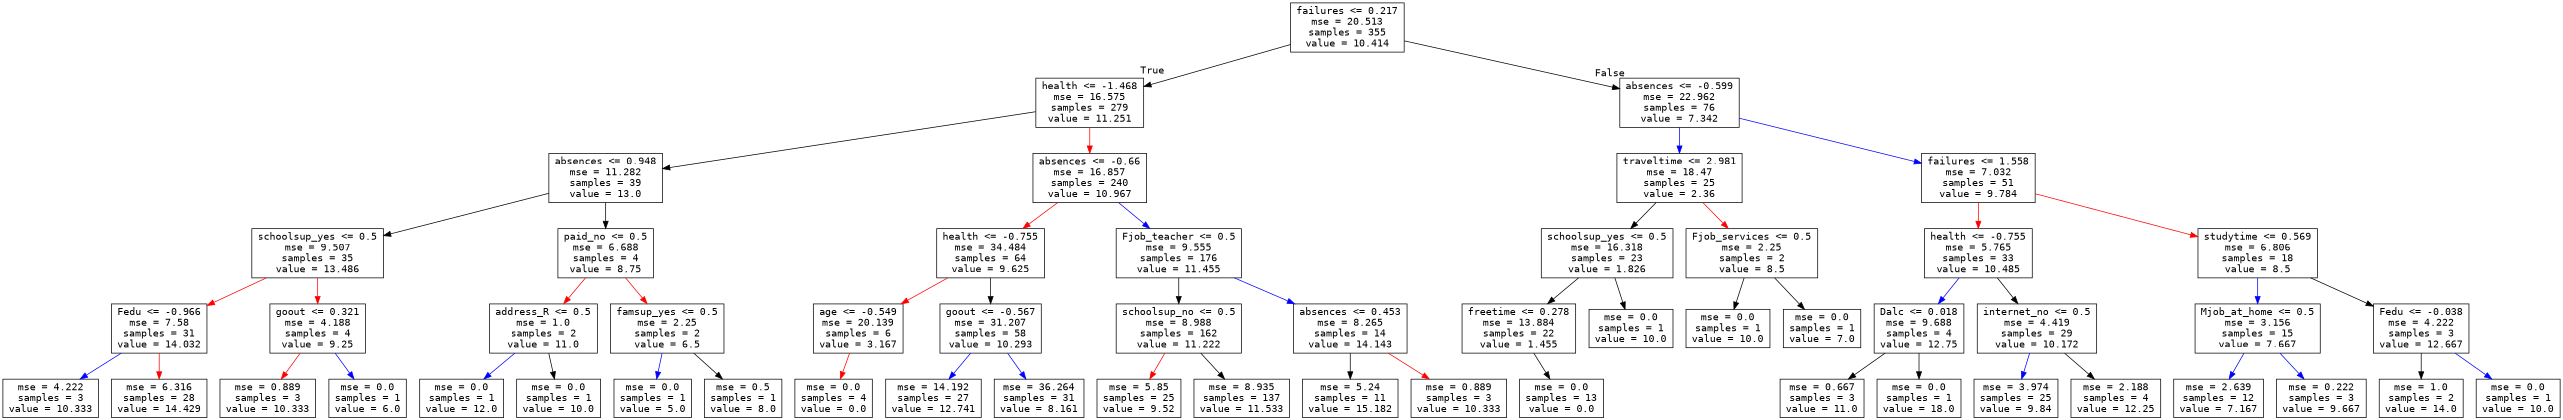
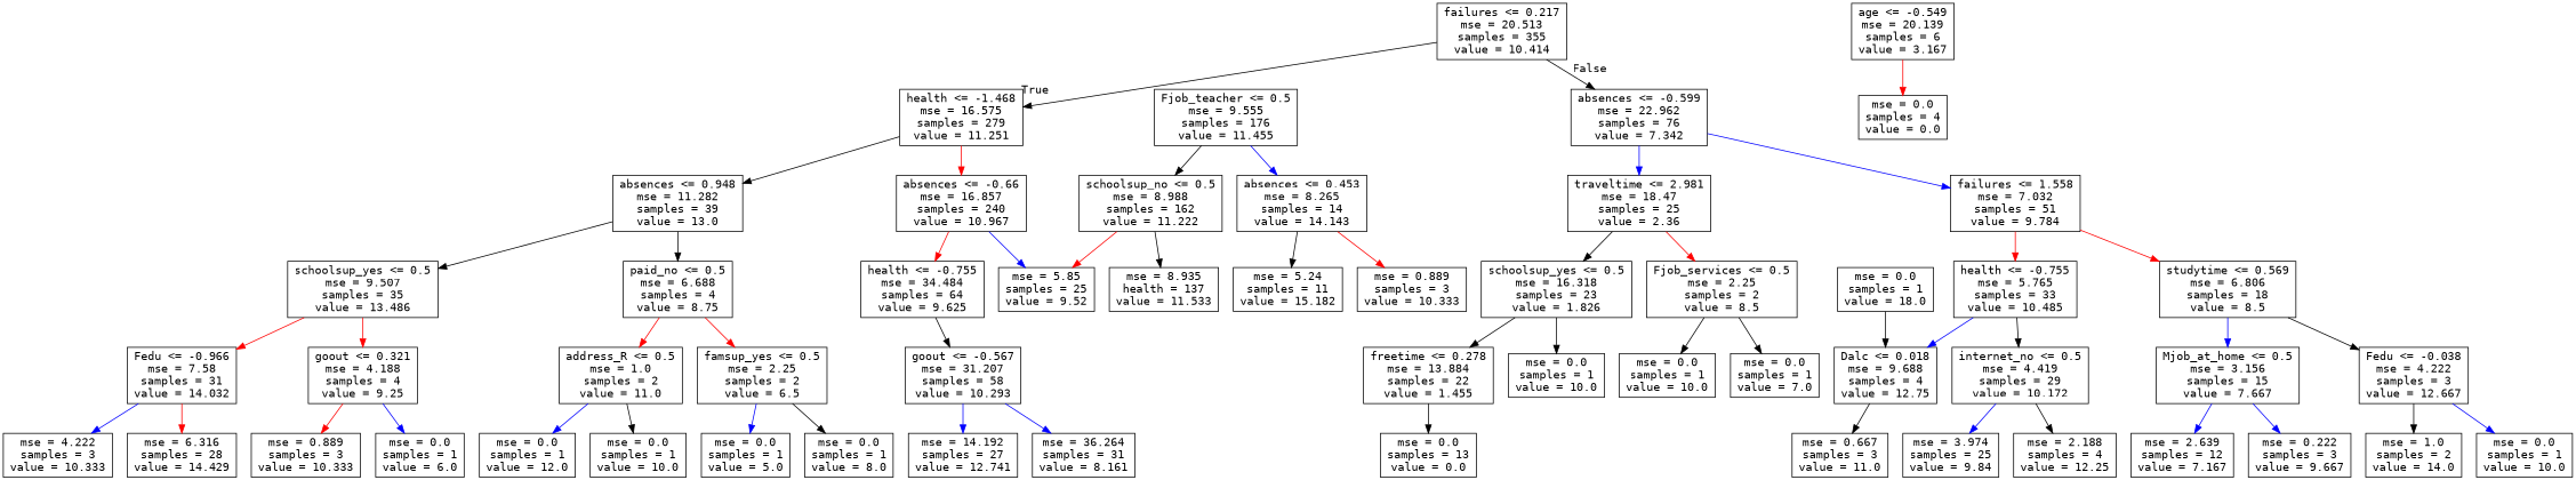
  digraph {
    fontname="DejaVu Sans Mono"
    node [fontname="DejaVu Sans Mono" shape=box]
    edge [color=black fontname="DejaVu Sans Mono"]
    n1 [label="failures <= 0.217\nmse = 20.513\nsamples = 355\nvalue = 10.414"]
    n2 [label="health <= -1.468\nmse = 16.575\nsamples = 279\nvalue = 11.251"]
    n3 [label="absences <= -0.599\nmse = 22.962\nsamples = 76\nvalue = 7.342"]
    n4 [label="absences <= 0.948\nmse = 11.282\nsamples = 39\nvalue = 13.0"]
    n5 [label="absences <= -0.66\nmse = 16.857\nsamples = 240\nvalue = 10.967"]
    n6 [label="traveltime <= 2.981\nmse = 18.47\nsamples = 25\nvalue = 2.36"]
    n7 [label="failures <= 1.558\nmse = 7.032\nsamples = 51\nvalue = 9.784"]
    n8 [label="schoolsup_yes <= 0.5\nmse = 9.507\nsamples = 35\nvalue = 13.486"]
    n9 [label="paid_no <= 0.5\nmse = 6.688\nsamples = 4\nvalue = 8.75"]
    n10 [label="health <= -0.755\nmse = 34.484\nsamples = 64\nvalue = 9.625"]
    n11 [label="Fjob_teacher <= 0.5\nmse = 9.555\nsamples = 176\nvalue = 11.455"]
    n12 [label="Fedu <= -0.966\nmse = 7.58\nsamples = 31\nvalue = 14.032"]
    n13 [label="goout <= 0.321\nmse = 4.188\nsamples = 4\nvalue = 9.25"]
    n14 [label="address_R <= 0.5\nmse = 1.0\nsamples = 2\nvalue = 11.0"]
    n15 [label="famsup_yes <= 0.5\nmse = 2.25\nsamples = 2\nvalue = 6.5"]
    n16 [label="mse = 4.222\nsamples = 3\nvalue = 10.333"]
    n17 [label="mse = 6.316\nsamples = 28\nvalue = 14.429"]
    n18 [label="mse = 0.889\nsamples = 3\nvalue = 10.333"]
    n19 [label="mse = 0.0\nsamples = 1\nvalue = 6.0"]
    n20 [label="mse = 0.0\nsamples = 1\nvalue = 12.0"]
    n21 [label="mse = 0.0\nsamples = 1\nvalue = 10.0"]
    n22 [label="mse = 0.0\nsamples = 1\nvalue = 5.0"]
-   n23 [label="mse = 0.5\nsamples = 1\nvalue = 8.0"]
+   n23 [label="mse = 0.0\nsamples = 1\nvalue = 8.0"]
    n24 [label="age <= -0.549\nmse = 20.139\nsamples = 6\nvalue = 3.167"]
    n25 [label="goout <= -0.567\nmse = 31.207\nsamples = 58\nvalue = 10.293"]
    n26 [label="schoolsup_no <= 0.5\nmse = 8.988\nsamples = 162\nvalue = 11.222"]
    n27 [label="absences <= 0.453\nmse = 8.265\nsamples = 14\nvalue = 14.143"]
    n28 [label="mse = 0.0\nsamples = 4\nvalue = 0.0"]
    n29 [label="mse = 14.192\nsamples = 27\nvalue = 12.741"]
    n30 [label="mse = 36.264\nsamples = 31\nvalue = 8.161"]
    n31 [label="mse = 5.85\nsamples = 25\nvalue = 9.52"]
-   n32 [label="mse = 8.935\nsamples = 137\nvalue = 11.533"]
+   n32 [label="mse = 8.935\nhealth = 137\nvalue = 11.533"]
    n33 [label="mse = 5.24\nsamples = 11\nvalue = 15.182"]
    n34 [label="mse = 0.889\nsamples = 3\nvalue = 10.333"]
    n35 [label="schoolsup_yes <= 0.5\nmse = 16.318\nsamples = 23\nvalue = 1.826"]
    n36 [label="Fjob_services <= 0.5\nmse = 2.25\nsamples = 2\nvalue = 8.5"]
    n37 [label="health <= -0.755\nmse = 5.765\nsamples = 33\nvalue = 10.485"]
    n38 [label="studytime <= 0.569\nmse = 6.806\nsamples = 18\nvalue = 8.5"]
    n39 [label="freetime <= 0.278\nmse = 13.884\nsamples = 22\nvalue = 1.455"]
    n40 [label="mse = 0.0\nsamples = 1\nvalue = 10.0"]
    n41 [label="mse = 0.0\nsamples = 1\nvalue = 10.0"]
    n42 [label="mse = 0.0\nsamples = 1\nvalue = 7.0"]
    n43 [label="mse = 0.0\nsamples = 13\nvalue = 0.0"]
    n44 [label="Dalc <= 0.018\nmse = 9.688\nsamples = 4\nvalue = 12.75"]
    n45 [label="internet_no <= 0.5\nmse = 4.419\nsamples = 29\nvalue = 10.172"]
    n46 [label="Mjob_at_home <= 0.5\nmse = 3.156\nsamples = 15\nvalue = 7.667"]
    n47 [label="Fedu <= -0.038\nmse = 4.222\nsamples = 3\nvalue = 12.667"]
    n48 [label="mse = 0.667\nsamples = 3\nvalue = 11.0"]
    n49 [label="mse = 0.0\nsamples = 1\nvalue = 18.0"]
    n50 [label="mse = 3.974\nsamples = 25\nvalue = 9.84"]
    n51 [label="mse = 2.188\nsamples = 4\nvalue = 12.25"]
    n52 [label="mse = 2.639\nsamples = 12\nvalue = 7.167"]
    n53 [label="mse = 0.222\nsamples = 3\nvalue = 9.667"]
    n54 [label="mse = 1.0\nsamples = 2\nvalue = 14.0"]
    n55 [label="mse = 0.0\nsamples = 1\nvalue = 10.0"]
    n1 -> n2 [headlabel=True labelangle=45 labeldistance=2.5]
    n1 -> n3 [headlabel=False labelangle=-45 labeldistance=2.5]
    n2 -> n4
    n2 -> n5 [color=red]
    n3 -> n6 [color=blue]
    n3 -> n7 [color=blue]
    n4 -> n8
    n4 -> n9
    n5 -> n10 [color=red]
-   n5 -> n11 [color=blue]
+   n5 -> n31 [color=blue]
    n6 -> n35
    n6 -> n36 [color=red]
    n7 -> n37 [color=red]
    n7 -> n38 [color=red]
    n8 -> n12 [color=red]
    n8 -> n13 [color=red]
    n9 -> n14 [color=red]
    n9 -> n15 [color=red]
-   n10 -> n24 [color=red]
    n10 -> n25
    n11 -> n26
    n11 -> n27 [color=blue]
    n12 -> n16 [color=blue]
    n12 -> n17 [color=red]
    n13 -> n18 [color=red]
    n13 -> n19 [color=blue]
    n14 -> n20 [color=blue]
    n14 -> n21
    n15 -> n22 [color=blue]
    n15 -> n23
    n24 -> n28 [color=red]
    n25 -> n29 [color=blue]
    n25 -> n30 [color=blue]
    n26 -> n31 [color=red]
    n26 -> n32
    n27 -> n33
    n27 -> n34 [color=red]
    n35 -> n39
    n35 -> n40
    n36 -> n41
    n36 -> n42
    n37 -> n44 [color=blue]
    n37 -> n45
    n38 -> n46 [color=blue]
    n38 -> n47
    n39 -> n43
    n44 -> n48
-   n44 -> n49
+   n49 -> n44
    n45 -> n50 [color=blue]
    n45 -> n51
    n46 -> n52 [color=blue]
    n46 -> n53 [color=blue]
    n47 -> n54
    n47 -> n55 [color=blue]
  }
